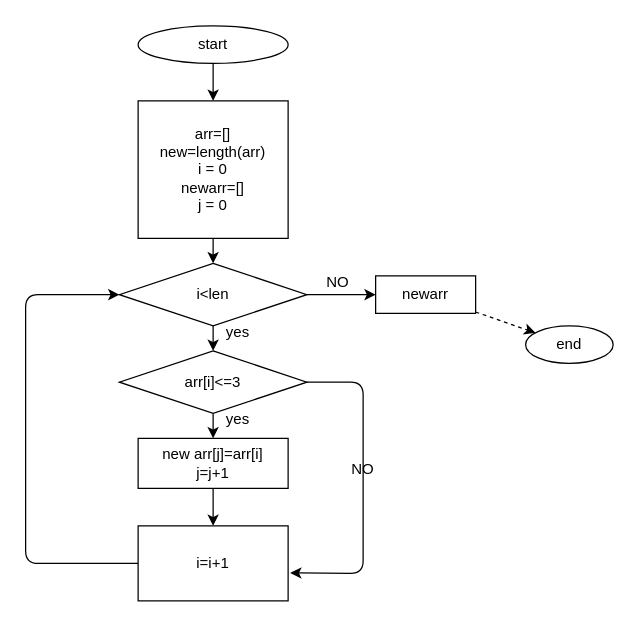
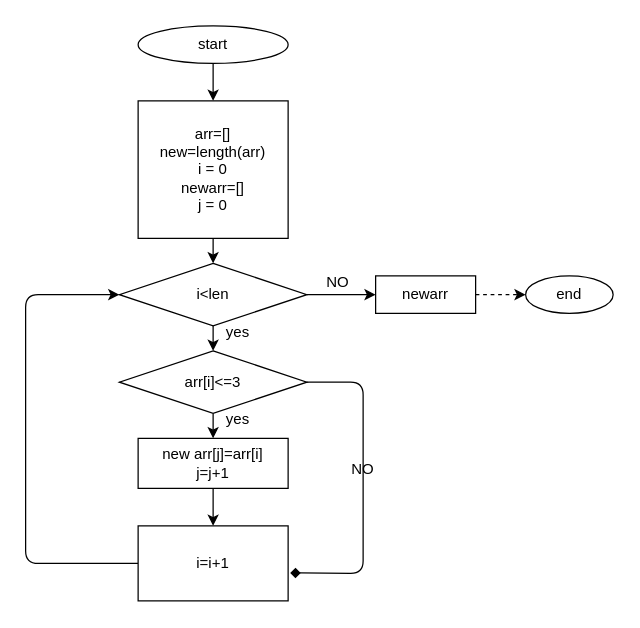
  <mxCell id="0" />
  <mxCell id="1" parent="0" />
  <mxCell id="2" value="" style="edgeStyle=none;html=1;fontSize=12;" edge="1" parent="1" source="3" target="5"><mxGeometry relative="1" as="geometry" /></mxCell>
  <mxCell id="3" value="start" style="ellipse;whiteSpace=wrap;html=1;" vertex="1" parent="1"><mxGeometry x="110" y="20" width="120" height="30" as="geometry" /></mxCell>
  <mxCell id="4" style="edgeStyle=none;html=1;exitX=0.5;exitY=1;exitDx=0;exitDy=0;entryX=0.5;entryY=0;entryDx=0;entryDy=0;fontSize=12;" edge="1" parent="1" source="5" target="16"><mxGeometry relative="1" as="geometry" /></mxCell>
  <mxCell id="5" value="arr=[]&lt;br&gt;new=length(arr)&lt;br&gt;i = 0&lt;br&gt;newarr=[]&lt;br&gt;j = 0" style="rounded=0;whiteSpace=wrap;html=1;" vertex="1" parent="1"><mxGeometry x="110" y="80" width="120" height="110" as="geometry" /></mxCell>
  <mxCell id="6" style="edgeStyle=none;html=1;exitX=0.5;exitY=1;exitDx=0;exitDy=0;entryX=0.5;entryY=0;entryDx=0;entryDy=0;fontSize=12;" edge="1" parent="1" source="8" target="10"><mxGeometry relative="1" as="geometry" /></mxCell>
- <mxCell id="7" style="edgeStyle=none;html=1;exitX=1;exitY=0.5;exitDx=0;exitDy=0;entryX=1.014;entryY=0.627;entryDx=0;entryDy=0;entryPerimeter=0;fontSize=12;" edge="1" parent="1" source="8" target="12"><mxGeometry relative="1" as="geometry"><Array as="points"><mxPoint x="290" y="305" /><mxPoint x="290" y="458" /></Array></mxGeometry></mxCell>
+ <mxCell id="7" style="edgeStyle=none;html=1;exitX=1;exitY=0.5;exitDx=0;exitDy=0;entryX=1.014;entryY=0.627;entryDx=0;entryDy=0;entryPerimeter=0;fontSize=12;endArrow=diamond;" edge="1" parent="1" source="8" target="12"><mxGeometry relative="1" as="geometry"><Array as="points"><mxPoint x="290" y="305" /><mxPoint x="290" y="458" /></Array></mxGeometry></mxCell>
  <mxCell id="8" value="arr[i]&amp;lt;=3" style="rhombus;whiteSpace=wrap;html=1;" vertex="1" parent="1"><mxGeometry x="95" y="280" width="150" height="50" as="geometry" /></mxCell>
  <mxCell id="9" style="edgeStyle=none;html=1;exitX=0.5;exitY=1;exitDx=0;exitDy=0;entryX=0.5;entryY=0;entryDx=0;entryDy=0;fontSize=12;" edge="1" parent="1" source="10" target="12"><mxGeometry relative="1" as="geometry" /></mxCell>
  <mxCell id="10" value="new arr[j]=arr[i]&lt;br&gt;j=j+1" style="rounded=0;whiteSpace=wrap;html=1;" vertex="1" parent="1"><mxGeometry x="110" y="350" width="120" height="40" as="geometry" /></mxCell>
  <mxCell id="11" style="edgeStyle=none;html=1;entryX=0;entryY=0.5;entryDx=0;entryDy=0;fontSize=12;" edge="1" parent="1" source="12" target="16"><mxGeometry relative="1" as="geometry"><Array as="points"><mxPoint x="20" y="450" /><mxPoint x="20" y="235" /></Array></mxGeometry></mxCell>
  <mxCell id="12" value="&lt;font style=&quot;font-size: 12px&quot;&gt;i=i+1&lt;/font&gt;" style="rounded=0;whiteSpace=wrap;html=1;fontSize=8;" vertex="1" parent="1"><mxGeometry x="110" y="420" width="120" height="60" as="geometry" /></mxCell>
  <mxCell id="13" style="edgeStyle=none;html=1;exitX=0.5;exitY=1;exitDx=0;exitDy=0;entryX=0.5;entryY=0;entryDx=0;entryDy=0;fontSize=12;" edge="1" parent="1" source="16" target="8"><mxGeometry relative="1" as="geometry" /></mxCell>
  <mxCell id="14" style="edgeStyle=none;html=1;exitX=1;exitY=0.5;exitDx=0;exitDy=0;fontSize=12;startArrow=none;" edge="1" parent="1"><mxGeometry relative="1" as="geometry"><mxPoint x="300" y="234.833" as="targetPoint" /><mxPoint x="300" y="235" as="sourcePoint" /></mxGeometry></mxCell>
  <mxCell id="15" style="edgeStyle=none;html=1;exitX=1;exitY=0.5;exitDx=0;exitDy=0;entryX=0;entryY=0.5;entryDx=0;entryDy=0;fontSize=12;" edge="1" parent="1" source="16" target="18"><mxGeometry relative="1" as="geometry" /></mxCell>
  <mxCell id="16" value="i&amp;lt;len" style="rhombus;whiteSpace=wrap;html=1;fontSize=12;" vertex="1" parent="1"><mxGeometry x="95" y="210" width="150" height="50" as="geometry" /></mxCell>
  <mxCell id="17" value="" style="edgeStyle=none;html=1;fontSize=12;dashed=1;" edge="1" parent="1" source="18" target="19"><mxGeometry relative="1" as="geometry" /></mxCell>
  <mxCell id="18" value="newarr" style="rounded=0;whiteSpace=wrap;html=1;fontSize=12;" vertex="1" parent="1"><mxGeometry x="300" y="220" width="80" height="30" as="geometry" /></mxCell>
- <mxCell id="19" value="end" style="ellipse;whiteSpace=wrap;html=1;fontSize=12;" vertex="1" parent="1"><mxGeometry x="420" y="260" width="70" height="30" as="geometry" /></mxCell>
+ <mxCell id="19" value="end" style="ellipse;whiteSpace=wrap;html=1;fontSize=12;" vertex="1" parent="1"><mxGeometry x="420" y="220" width="70" height="30" as="geometry" /></mxCell>
  <mxCell id="20" value="NO" style="text;html=1;strokeColor=none;fillColor=none;align=center;verticalAlign=middle;whiteSpace=wrap;rounded=0;fontSize=12;" vertex="1" parent="1"><mxGeometry x="240" y="210" width="60" height="30" as="geometry" /></mxCell>
  <mxCell id="21" value="NO" style="text;html=1;strokeColor=none;fillColor=none;align=center;verticalAlign=middle;whiteSpace=wrap;rounded=0;fontSize=12;" vertex="1" parent="1"><mxGeometry x="260" y="360" width="60" height="30" as="geometry" /></mxCell>
  <mxCell id="22" value="yes" style="text;html=1;strokeColor=none;fillColor=none;align=center;verticalAlign=middle;whiteSpace=wrap;rounded=0;fontSize=12;" vertex="1" parent="1"><mxGeometry x="160" y="250" width="60" height="30" as="geometry" /></mxCell>
  <mxCell id="23" value="yes" style="text;html=1;strokeColor=none;fillColor=none;align=center;verticalAlign=middle;whiteSpace=wrap;rounded=0;fontSize=12;" vertex="1" parent="1"><mxGeometry x="160" y="320" width="60" height="30" as="geometry" /></mxCell>
